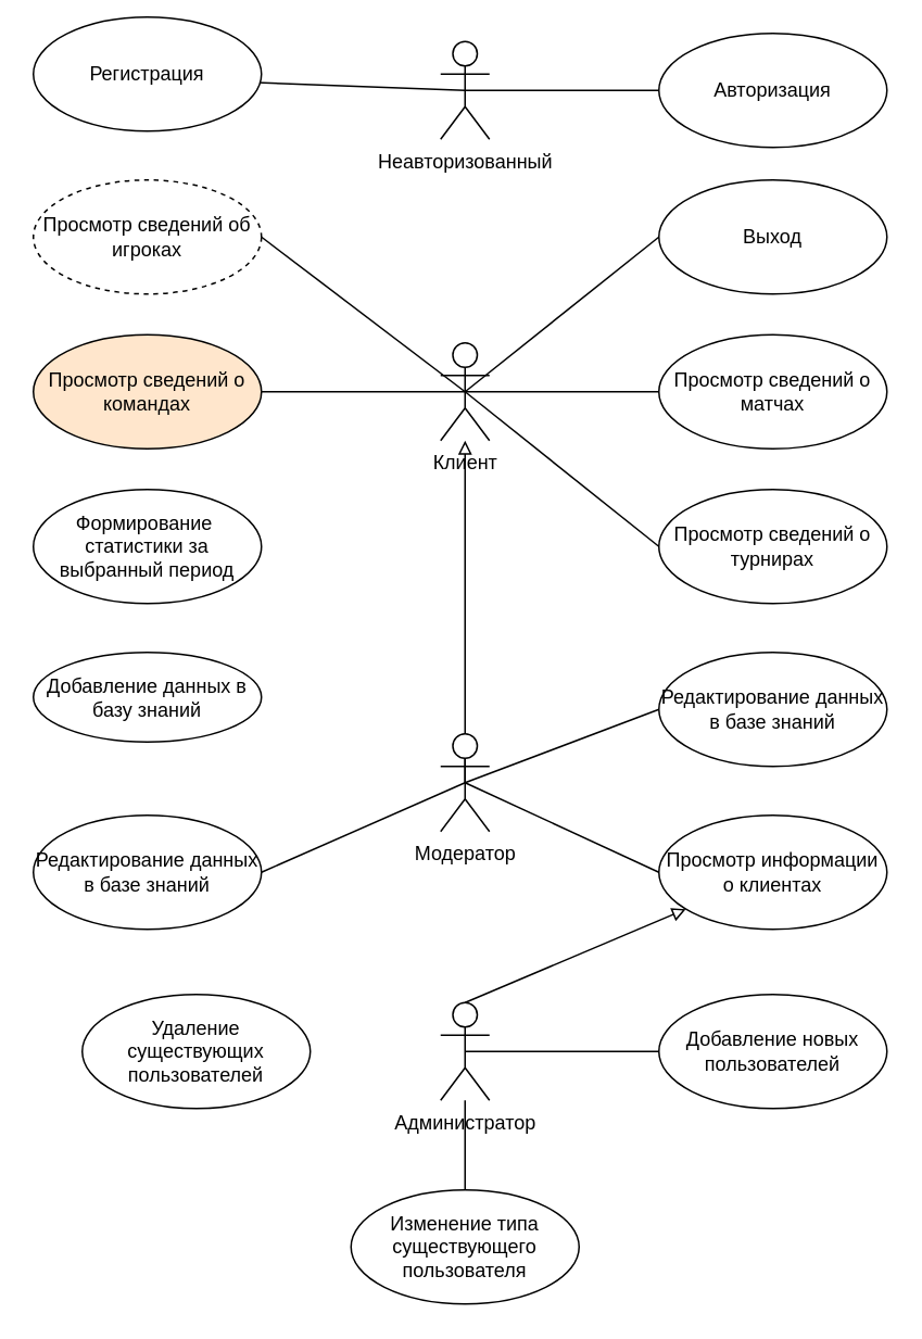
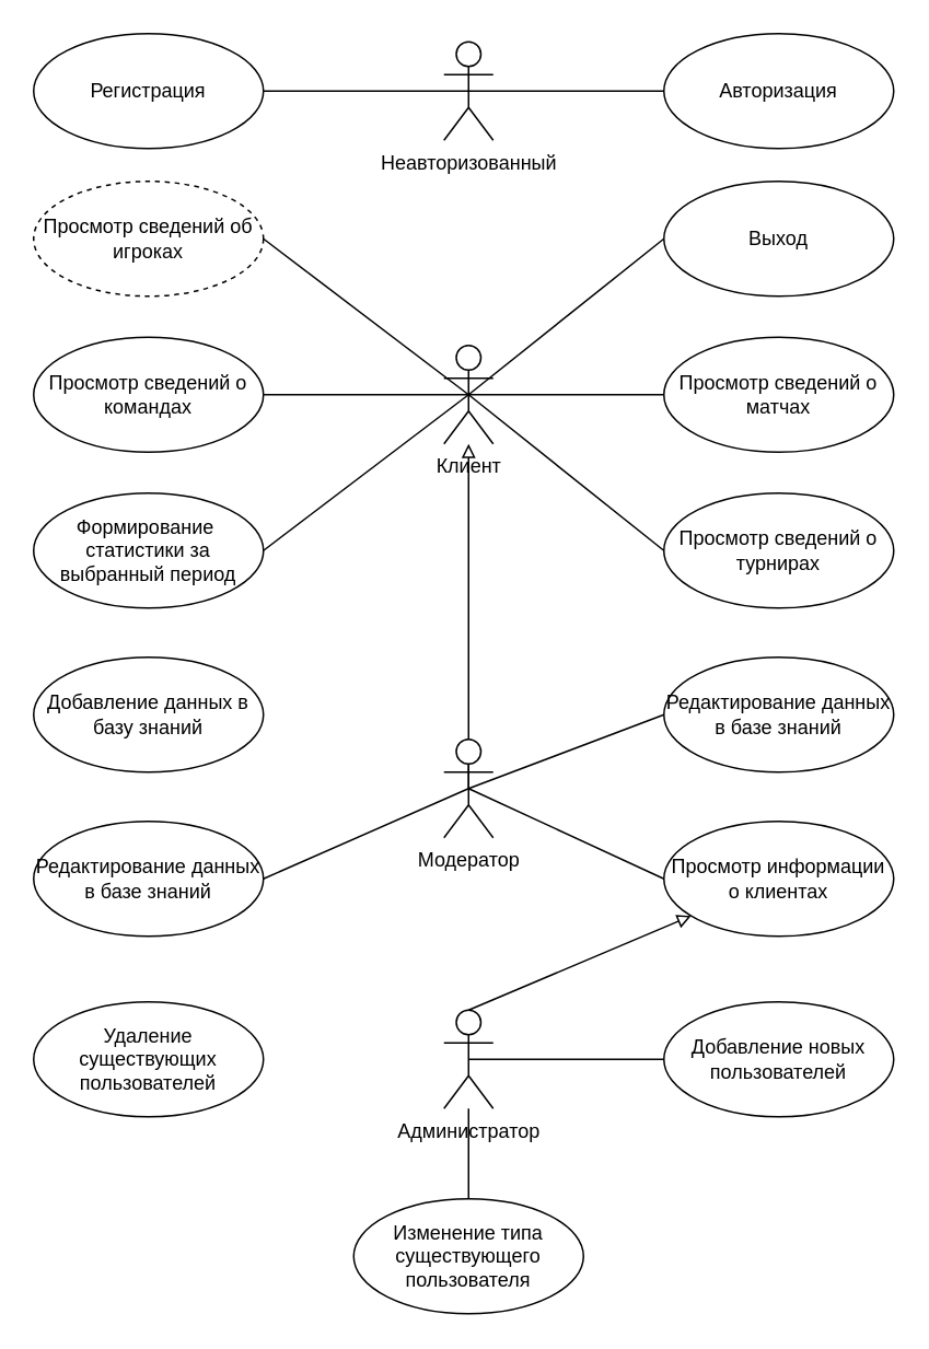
  <mxCell id="0" />
  <mxCell id="1" parent="0" />
  <mxCell id="2" style="edgeStyle=none;html=1;exitX=0.5;exitY=0.5;exitDx=0;exitDy=0;exitPerimeter=0;entryX=0;entryY=0.5;entryDx=0;entryDy=0;endArrow=none;endFill=0;" edge="1" parent="1" source="4" target="5"><mxGeometry relative="1" as="geometry" /></mxCell>
  <mxCell id="3" style="edgeStyle=none;html=1;exitX=0.5;exitY=0.5;exitDx=0;exitDy=0;exitPerimeter=0;entryX=0;entryY=0.5;entryDx=0;entryDy=0;endArrow=none;endFill=0;" edge="1" parent="1" source="4" target="6"><mxGeometry relative="1" as="geometry" /></mxCell>
  <mxCell id="4" value="Неавторизованный" style="shape=umlActor;verticalLabelPosition=bottom;verticalAlign=top;html=1;" vertex="1" parent="1"><mxGeometry x="270" y="25" width="30" height="60" as="geometry" /></mxCell>
  <mxCell id="5" value="Авторизация" style="ellipse;whiteSpace=wrap;html=1;" vertex="1" parent="1"><mxGeometry x="404" y="20" width="140" height="70" as="geometry" /></mxCell>
- <mxCell id="6" value="Регистрация" style="ellipse;whiteSpace=wrap;html=1;" vertex="1" parent="1"><mxGeometry x="20" y="10" width="140" height="70" as="geometry" /></mxCell>
+ <mxCell id="6" value="Регистрация" style="ellipse;whiteSpace=wrap;html=1;" vertex="1" parent="1"><mxGeometry x="20" y="20" width="140" height="70" as="geometry" /></mxCell>
  <mxCell id="7" style="edgeStyle=none;html=1;exitX=0.5;exitY=0.5;exitDx=0;exitDy=0;exitPerimeter=0;entryX=0;entryY=0.5;entryDx=0;entryDy=0;endArrow=none;endFill=0;" edge="1" parent="1" source="13" target="14"><mxGeometry relative="1" as="geometry" /></mxCell>
  <mxCell id="8" style="edgeStyle=none;html=1;exitX=0.5;exitY=0.5;exitDx=0;exitDy=0;exitPerimeter=0;entryX=0;entryY=0.5;entryDx=0;entryDy=0;endArrow=none;endFill=0;" edge="1" parent="1" source="13" target="15"><mxGeometry relative="1" as="geometry" /></mxCell>
  <mxCell id="9" style="edgeStyle=none;html=1;exitX=0.5;exitY=0.5;exitDx=0;exitDy=0;exitPerimeter=0;entryX=1;entryY=0.5;entryDx=0;entryDy=0;endArrow=none;endFill=0;" edge="1" parent="1" source="13" target="17"><mxGeometry relative="1" as="geometry" /></mxCell>
  <mxCell id="10" style="edgeStyle=none;html=1;exitX=0.5;exitY=0.5;exitDx=0;exitDy=0;exitPerimeter=0;entryX=1;entryY=0.5;entryDx=0;entryDy=0;endArrow=none;endFill=0;" edge="1" parent="1" source="13" target="18"><mxGeometry relative="1" as="geometry" /></mxCell>
+ <mxCell id="11" style="edgeStyle=none;html=1;exitX=0.5;exitY=0.5;exitDx=0;exitDy=0;exitPerimeter=0;entryX=1;entryY=0.5;entryDx=0;entryDy=0;endArrow=none;endFill=0;" edge="1" parent="1" source="13" target="19"><mxGeometry relative="1" as="geometry" /></mxCell>
  <mxCell id="12" style="edgeStyle=none;html=1;exitX=0.5;exitY=0.5;exitDx=0;exitDy=0;exitPerimeter=0;entryX=0;entryY=0.5;entryDx=0;entryDy=0;endArrow=none;endFill=0;" edge="1" parent="1" source="13" target="16"><mxGeometry relative="1" as="geometry" /></mxCell>
  <mxCell id="13" value="Клиент" style="shape=umlActor;verticalLabelPosition=bottom;verticalAlign=top;html=1;" vertex="1" parent="1"><mxGeometry x="270" y="210" width="30" height="60" as="geometry" /></mxCell>
  <mxCell id="14" value="Выход" style="ellipse;whiteSpace=wrap;html=1;" vertex="1" parent="1"><mxGeometry x="404" y="110" width="140" height="70" as="geometry" /></mxCell>
  <mxCell id="15" value="Просмотр сведений о матчах" style="ellipse;whiteSpace=wrap;html=1;" vertex="1" parent="1"><mxGeometry x="404" y="205" width="140" height="70" as="geometry" /></mxCell>
  <mxCell id="16" value="Просмотр сведений о турнирах" style="ellipse;whiteSpace=wrap;html=1;" vertex="1" parent="1"><mxGeometry x="404" y="300" width="140" height="70" as="geometry" /></mxCell>
  <mxCell id="17" value="Просмотр сведений об игроках" style="ellipse;whiteSpace=wrap;html=1;dashed=1;" vertex="1" parent="1"><mxGeometry x="20" y="110" width="140" height="70" as="geometry" /></mxCell>
- <mxCell id="18" value="Просмотр сведений о командах" style="ellipse;whiteSpace=wrap;html=1;fillColor=#ffe6cc;" vertex="1" parent="1"><mxGeometry x="20" y="205" width="140" height="70" as="geometry" /></mxCell>
+ <mxCell id="18" value="Просмотр сведений о командах" style="ellipse;whiteSpace=wrap;html=1;" vertex="1" parent="1"><mxGeometry x="20" y="205" width="140" height="70" as="geometry" /></mxCell>
  <mxCell id="19" value="Формирование&amp;nbsp; статистики за выбранный период" style="ellipse;whiteSpace=wrap;html=1;" vertex="1" parent="1"><mxGeometry x="20" y="300" width="140" height="70" as="geometry" /></mxCell>
  <mxCell id="20" style="edgeStyle=none;html=1;exitX=0.5;exitY=0.5;exitDx=0;exitDy=0;exitPerimeter=0;entryX=0;entryY=0.5;entryDx=0;entryDy=0;endArrow=none;endFill=0;" edge="1" parent="1" source="24" target="25"><mxGeometry relative="1" as="geometry" /></mxCell>
  <mxCell id="21" style="edgeStyle=none;html=1;exitX=0.5;exitY=0.5;exitDx=0;exitDy=0;exitPerimeter=0;entryX=1;entryY=0.5;entryDx=0;entryDy=0;endArrow=none;endFill=0;" edge="1" parent="1" source="24" target="27"><mxGeometry relative="1" as="geometry" /></mxCell>
  <mxCell id="22" style="edgeStyle=none;html=1;exitX=0.5;exitY=0.5;exitDx=0;exitDy=0;exitPerimeter=0;entryX=0;entryY=0.5;entryDx=0;entryDy=0;endArrow=none;endFill=0;" edge="1" parent="1" source="24" target="28"><mxGeometry relative="1" as="geometry" /></mxCell>
  <mxCell id="23" style="edgeStyle=none;html=1;exitX=0.5;exitY=0.5;exitDx=0;exitDy=0;exitPerimeter=0;endArrow=block;endFill=0;" edge="1" parent="1" source="24" target="13"><mxGeometry relative="1" as="geometry" /></mxCell>
  <mxCell id="24" value="Модератор" style="shape=umlActor;verticalLabelPosition=bottom;verticalAlign=top;html=1;" vertex="1" parent="1"><mxGeometry x="270" y="450" width="30" height="60" as="geometry" /></mxCell>
  <mxCell id="25" value="Просмотр информации о клиентах" style="ellipse;whiteSpace=wrap;html=1;" vertex="1" parent="1"><mxGeometry x="404" y="500" width="140" height="70" as="geometry" /></mxCell>
- <mxCell id="26" value="Добавление данных в базу знаний" style="ellipse;whiteSpace=wrap;html=1;" vertex="1" parent="1"><mxGeometry x="20" y="400" width="140" height="55" as="geometry" /></mxCell>
+ <mxCell id="26" value="Добавление данных в базу знаний" style="ellipse;whiteSpace=wrap;html=1;" vertex="1" parent="1"><mxGeometry x="20" y="400" width="140" height="70" as="geometry" /></mxCell>
  <mxCell id="27" value="Редактирование данных в базе знаний" style="ellipse;whiteSpace=wrap;html=1;" vertex="1" parent="1"><mxGeometry x="20" y="500" width="140" height="70" as="geometry" /></mxCell>
  <mxCell id="28" value="Редактирование данных в базе знаний" style="ellipse;whiteSpace=wrap;html=1;" vertex="1" parent="1"><mxGeometry x="404" y="400" width="140" height="70" as="geometry" /></mxCell>
  <mxCell id="29" style="edgeStyle=none;html=1;exitX=0.5;exitY=0;exitDx=0;exitDy=0;exitPerimeter=0;endArrow=block;endFill=0;" edge="1" parent="1" source="31" target="25"><mxGeometry relative="1" as="geometry" /></mxCell>
  <mxCell id="30" style="edgeStyle=none;html=1;exitX=0.5;exitY=0.5;exitDx=0;exitDy=0;exitPerimeter=0;entryX=0;entryY=0.5;entryDx=0;entryDy=0;endArrow=none;endFill=0;" edge="1" parent="1" source="31" target="32"><mxGeometry relative="1" as="geometry" /></mxCell>
  <mxCell id="31" value="Администратор" style="shape=umlActor;verticalLabelPosition=bottom;verticalAlign=top;html=1;" vertex="1" parent="1"><mxGeometry x="270" y="615" width="30" height="60" as="geometry" /></mxCell>
  <mxCell id="32" value="Добавление новых пользователей" style="ellipse;whiteSpace=wrap;html=1;" vertex="1" parent="1"><mxGeometry x="404" y="610" width="140" height="70" as="geometry" /></mxCell>
- <mxCell id="33" value="Удаление существующих пользователей" style="ellipse;whiteSpace=wrap;html=1;" vertex="1" parent="1"><mxGeometry x="50" y="610" width="140" height="70" as="geometry" /></mxCell>
+ <mxCell id="33" value="Удаление существующих пользователей" style="ellipse;whiteSpace=wrap;html=1;" vertex="1" parent="1"><mxGeometry x="20" y="610" width="140" height="70" as="geometry" /></mxCell>
  <mxCell id="34" style="edgeStyle=none;html=1;exitX=0.5;exitY=0;exitDx=0;exitDy=0;endArrow=none;endFill=0;" edge="1" parent="1" source="35" target="31"><mxGeometry relative="1" as="geometry" /></mxCell>
  <mxCell id="35" value="Изменение типа существующего пользователя" style="ellipse;whiteSpace=wrap;html=1;" vertex="1" parent="1"><mxGeometry x="215" y="730" width="140" height="70" as="geometry" /></mxCell>
